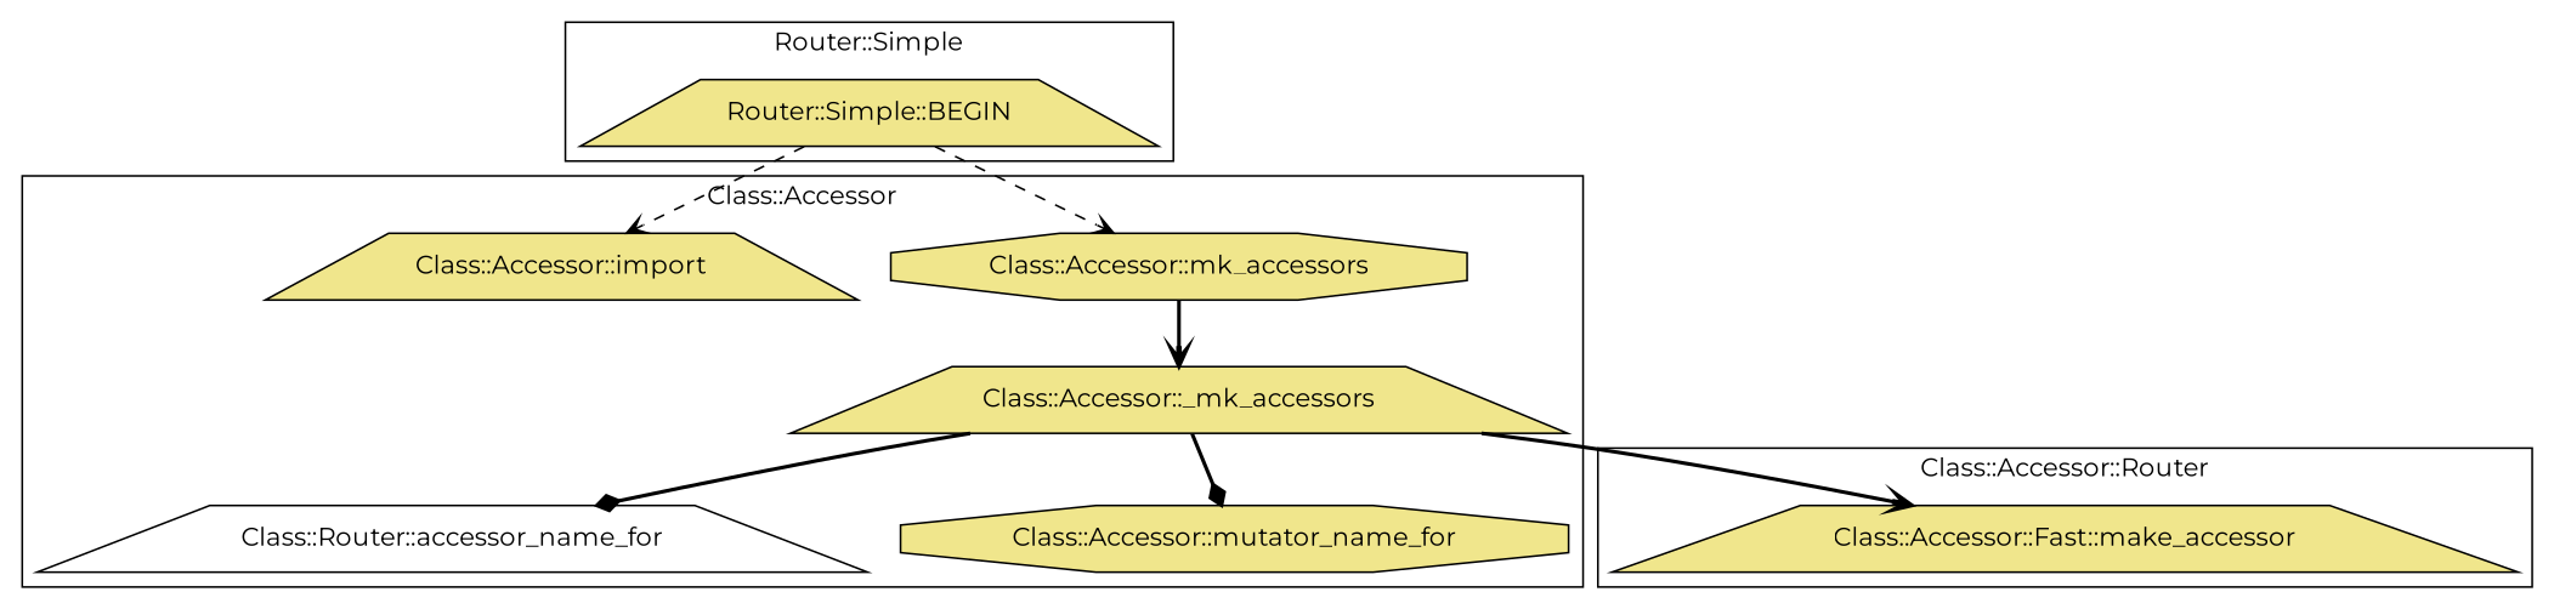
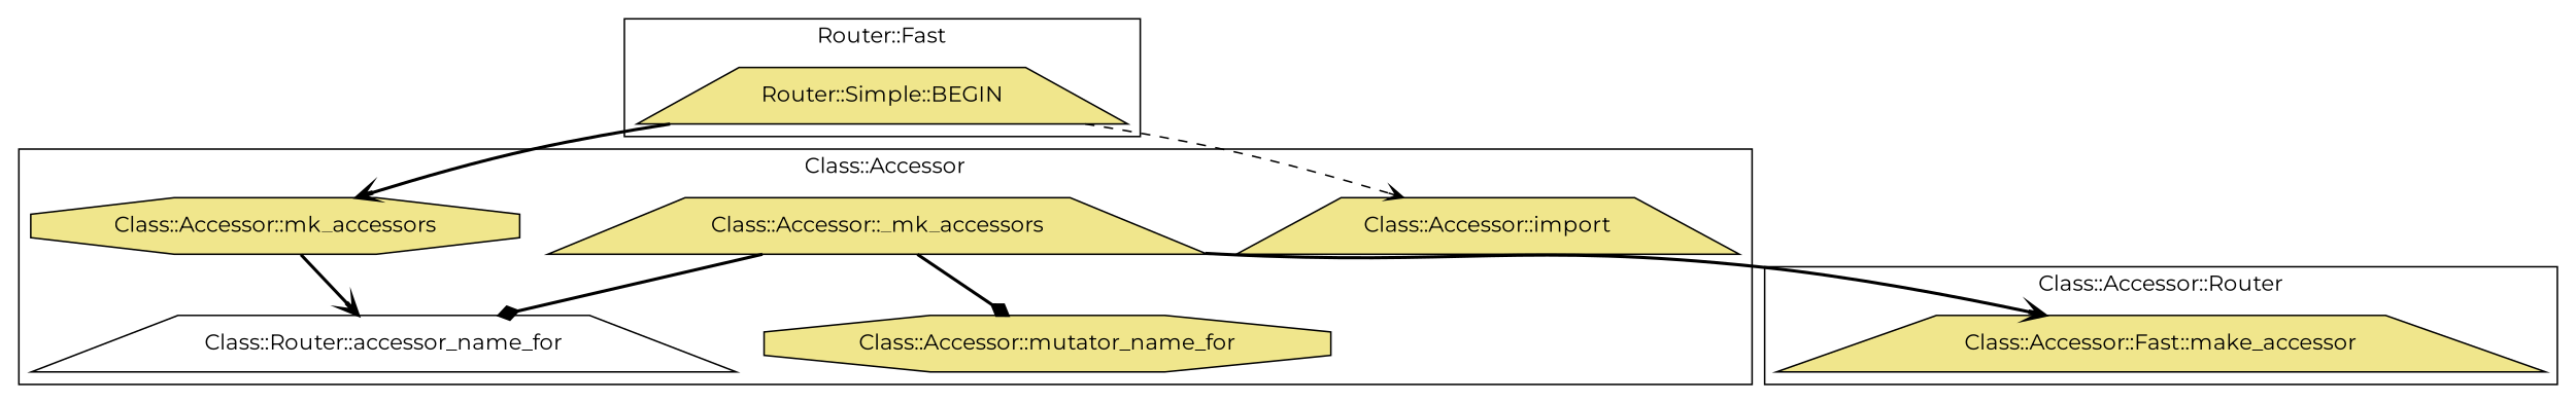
  digraph {
    fontname=Montserrat
    node [fillcolor=khaki fontname=Montserrat shape=trapezium style=filled]
    edge [arrowhead=vee fontname=Montserrat style=bold]
    n1 [fillcolor=white label="Class::Router::accessor_name_for"]
    "Class::Accessor::mk_accessors" [shape=octagon]
    "Class::Accessor::mutator_name_for" [shape=octagon]
    "Class::Accessor::import"
    "Class::Accessor::_mk_accessors"
    "Router::Simple::BEGIN"
    "Class::Accessor::Fast::make_accessor"
    subgraph cluster_1 {
      label="Class::Accessor"
      n1
      "Class::Accessor::mk_accessors"
      "Class::Accessor::mutator_name_for"
      "Class::Accessor::import"
      "Class::Accessor::_mk_accessors"
    }
    subgraph cluster_2 {
-     label="Router::Simple"
+     label="Router::Fast"
      "Router::Simple::BEGIN"
    }
    subgraph cluster_3 {
      label="Class::Accessor::Router"
      "Class::Accessor::Fast::make_accessor"
    }
-   "Class::Accessor::mk_accessors" -> "Class::Accessor::_mk_accessors"
+   "Class::Accessor::mk_accessors" -> n1
    "Class::Accessor::_mk_accessors" -> n1 [arrowhead=diamond]
    "Class::Accessor::_mk_accessors" -> "Class::Accessor::mutator_name_for" [arrowhead=diamond]
    "Class::Accessor::_mk_accessors" -> "Class::Accessor::Fast::make_accessor"
-   "Router::Simple::BEGIN" -> "Class::Accessor::mk_accessors" [style=dashed]
+   "Router::Simple::BEGIN" -> "Class::Accessor::mk_accessors"
    "Router::Simple::BEGIN" -> "Class::Accessor::import" [style=dashed]
  }
